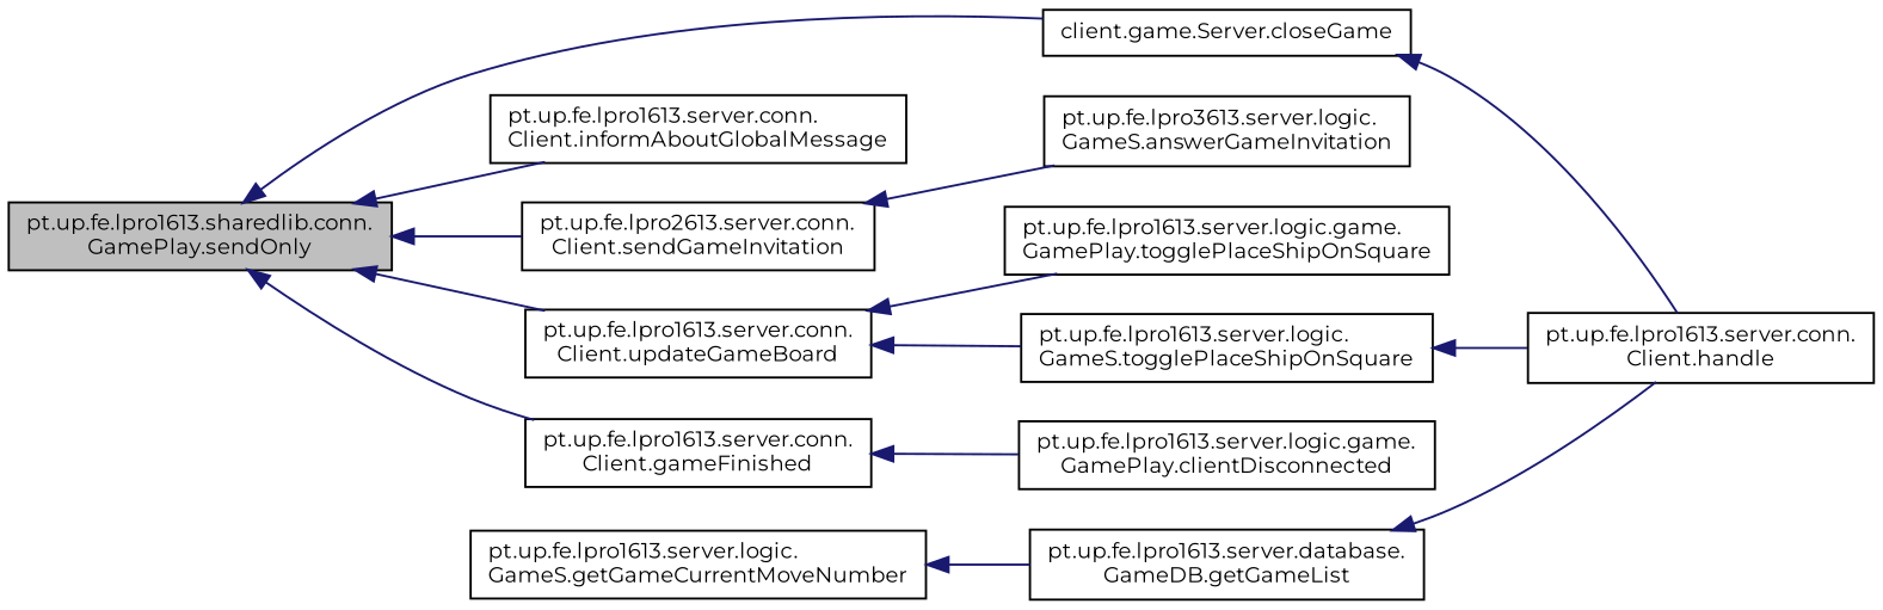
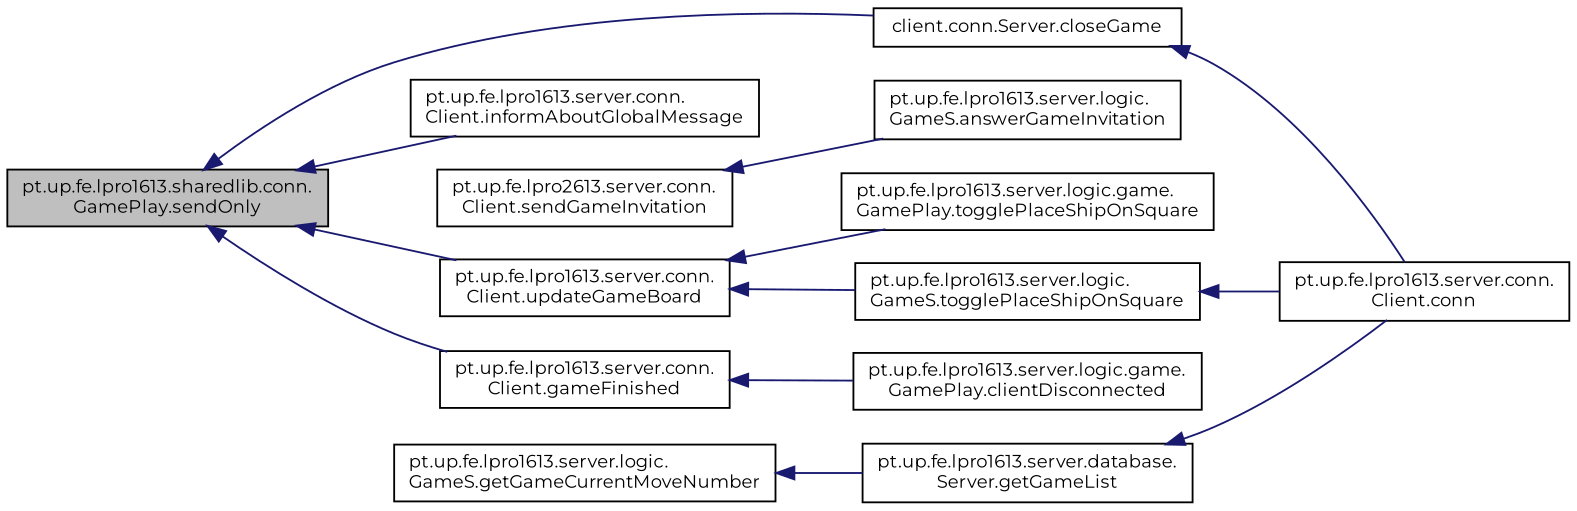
  digraph {
    fontname=Montserrat
    rankdir=LR
    node [color=black fillcolor=white fontname=Montserrat fontsize=10 shape=record style=filled]
    edge [color=midnightblue dir=back fontname=Montserrat fontsize=10 labelfontname=Helvetica labelfontsize=10 style=solid]
    n1 [fillcolor=grey75 fontcolor=black height=0.2 label="pt.up.fe.lpro1613.sharedlib.conn.\lGamePlay.sendOnly" width=0.4]
-   n2 [height=0.2 label="client.game.Server.closeGame" width=0.4]
+   n2 [height=0.2 label="client.conn.Server.closeGame" width=0.4]
    n3 [height=0.2 label="pt.up.fe.lpro1613.server.conn.\lClient.informAboutGlobalMessage" width=0.4]
    n4 [height=0.2 label="pt.up.fe.lpro2613.server.conn.\lClient.sendGameInvitation" width=0.4]
    n5 [height=0.2 label="pt.up.fe.lpro1613.server.conn.\lClient.updateGameBoard" width=0.4]
    n6 [height=0.2 label="pt.up.fe.lpro1613.server.conn.\lClient.gameFinished" width=0.4]
-   n7 [height=0.2 label="pt.up.fe.lpro1613.server.conn.\lClient.handle" width=0.4]
-   n8 [height=0.2 label="pt.up.fe.lpro3613.server.logic.\lGameS.answerGameInvitation" width=0.4]
+   n7 [height=0.2 label="pt.up.fe.lpro1613.server.conn.\lClient.conn" width=0.4]
+   n8 [height=0.2 label="pt.up.fe.lpro1613.server.logic.\lGameS.answerGameInvitation" width=0.4]
    n9 [height=0.2 label="pt.up.fe.lpro1613.server.logic.game.\lGamePlay.togglePlaceShipOnSquare" width=0.4]
    n10 [height=0.2 label="pt.up.fe.lpro1613.server.logic.\lGameS.togglePlaceShipOnSquare" width=0.4]
    n11 [height=0.2 label="pt.up.fe.lpro1613.server.logic.game.\lGamePlay.clientDisconnected" width=0.4]
    n12 [height=0.2 label="pt.up.fe.lpro1613.server.logic.\lGameS.getGameCurrentMoveNumber" width=0.4]
-   n13 [height=0.2 label="pt.up.fe.lpro1613.server.database.\lGameDB.getGameList" width=0.4]
+   n13 [height=0.2 label="pt.up.fe.lpro1613.server.database.\lServer.getGameList" width=0.4]
    n1 -> n2
    n1 -> n3
-   n1 -> n4
    n1 -> n5
    n1 -> n6
    n2 -> n7
    n4 -> n8
    n5 -> n9
    n5 -> n10
    n6 -> n11
    n10 -> n7
    n12 -> n13
    n13 -> n7
  }
